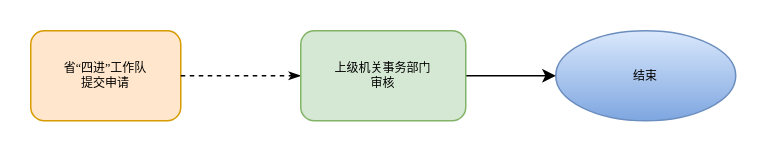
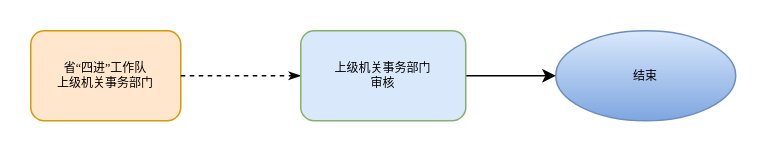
  <mxCell id="0" />
  <mxCell id="1" parent="0" />
  <mxCell id="2" value="结束" style="ellipse;whiteSpace=wrap;html=1;fontSize=8;fontFamily=Verdana;rounded=1;shadow=0;labelBackgroundColor=none;strokeWidth=1;fillColor=#dae8fc;gradientColor=#7ea6e0;strokeColor=#6c8ebf;" vertex="1" parent="1"><mxGeometry x="370" y="20" width="120" height="60" as="geometry" /></mxCell>
- <mxCell id="3" value="省“四进”工作队&lt;br&gt;&lt;div&gt;提交申请&lt;/div&gt;" style="rounded=1;whiteSpace=wrap;html=1;shadow=0;labelBackgroundColor=none;strokeWidth=1;fontFamily=Verdana;fontSize=8;align=center;fillColor=#ffe6cc;strokeColor=#d79b00;" parent="1" vertex="1"><mxGeometry x="20" y="20" width="100" height="60" as="geometry" /></mxCell>
+ <mxCell id="3" value="省“四进”工作队&lt;br&gt;&lt;div&gt;上级机关事务部门&lt;/div&gt;" style="rounded=1;whiteSpace=wrap;html=1;shadow=0;labelBackgroundColor=none;strokeWidth=1;fontFamily=Verdana;fontSize=8;align=center;fillColor=#ffe6cc;strokeColor=#d79b00;" parent="1" vertex="1"><mxGeometry x="20" y="20" width="100" height="60" as="geometry" /></mxCell>
  <mxCell id="4" style="edgeStyle=orthogonalEdgeStyle;rounded=1;html=1;labelBackgroundColor=none;startArrow=none;startFill=0;startSize=5;endArrow=classicThin;endFill=1;endSize=5;jettySize=auto;orthogonalLoop=1;strokeWidth=1;fontFamily=Verdana;fontSize=8;dashed=1;" parent="1" source="3" target="6" edge="1"><mxGeometry relative="1" as="geometry" /></mxCell>
  <mxCell id="5" style="edgeStyle=orthogonalEdgeStyle;rounded=0;orthogonalLoop=1;jettySize=auto;html=1;exitX=1;exitY=0.5;exitDx=0;exitDy=0;entryX=0;entryY=0.5;entryDx=0;entryDy=0;" edge="1" parent="1" source="6" target="2"><mxGeometry relative="1" as="geometry" /></mxCell>
- <mxCell id="6" value="上级机关事务部门&lt;br&gt;&lt;div&gt;审核&lt;/div&gt;" style="rounded=1;whiteSpace=wrap;html=1;shadow=0;labelBackgroundColor=none;strokeWidth=1;fontFamily=Verdana;fontSize=8;align=center;fillColor=#d5e8d4;strokeColor=#82b366;" parent="1" vertex="1"><mxGeometry x="200" y="20" width="110" height="60" as="geometry" /></mxCell>
+ <mxCell id="6" value="上级机关事务部门&lt;br&gt;&lt;div&gt;审核&lt;/div&gt;" style="rounded=1;whiteSpace=wrap;html=1;shadow=0;labelBackgroundColor=none;strokeWidth=1;fontFamily=Verdana;fontSize=8;align=center;fillColor=#dae8fc;strokeColor=#82b366;" parent="1" vertex="1"><mxGeometry x="200" y="20" width="110" height="60" as="geometry" /></mxCell>
